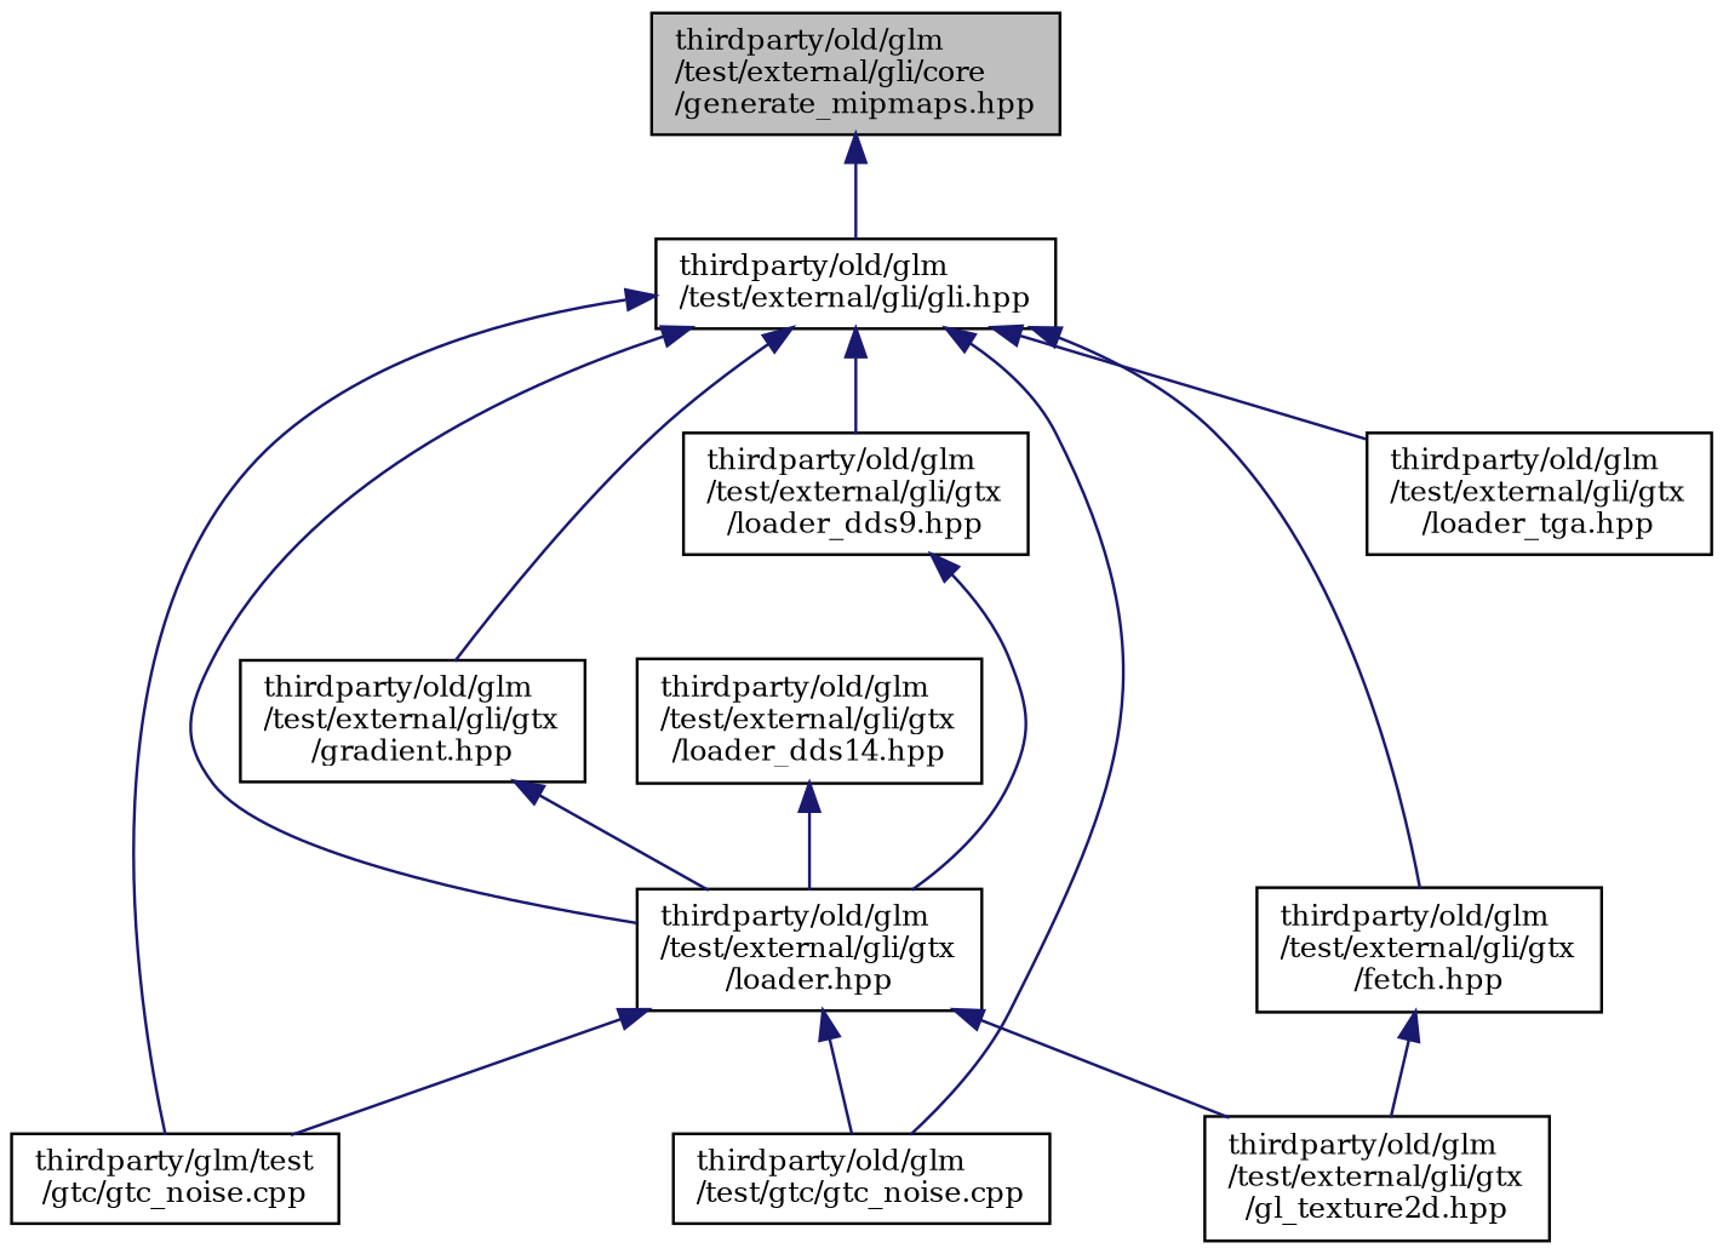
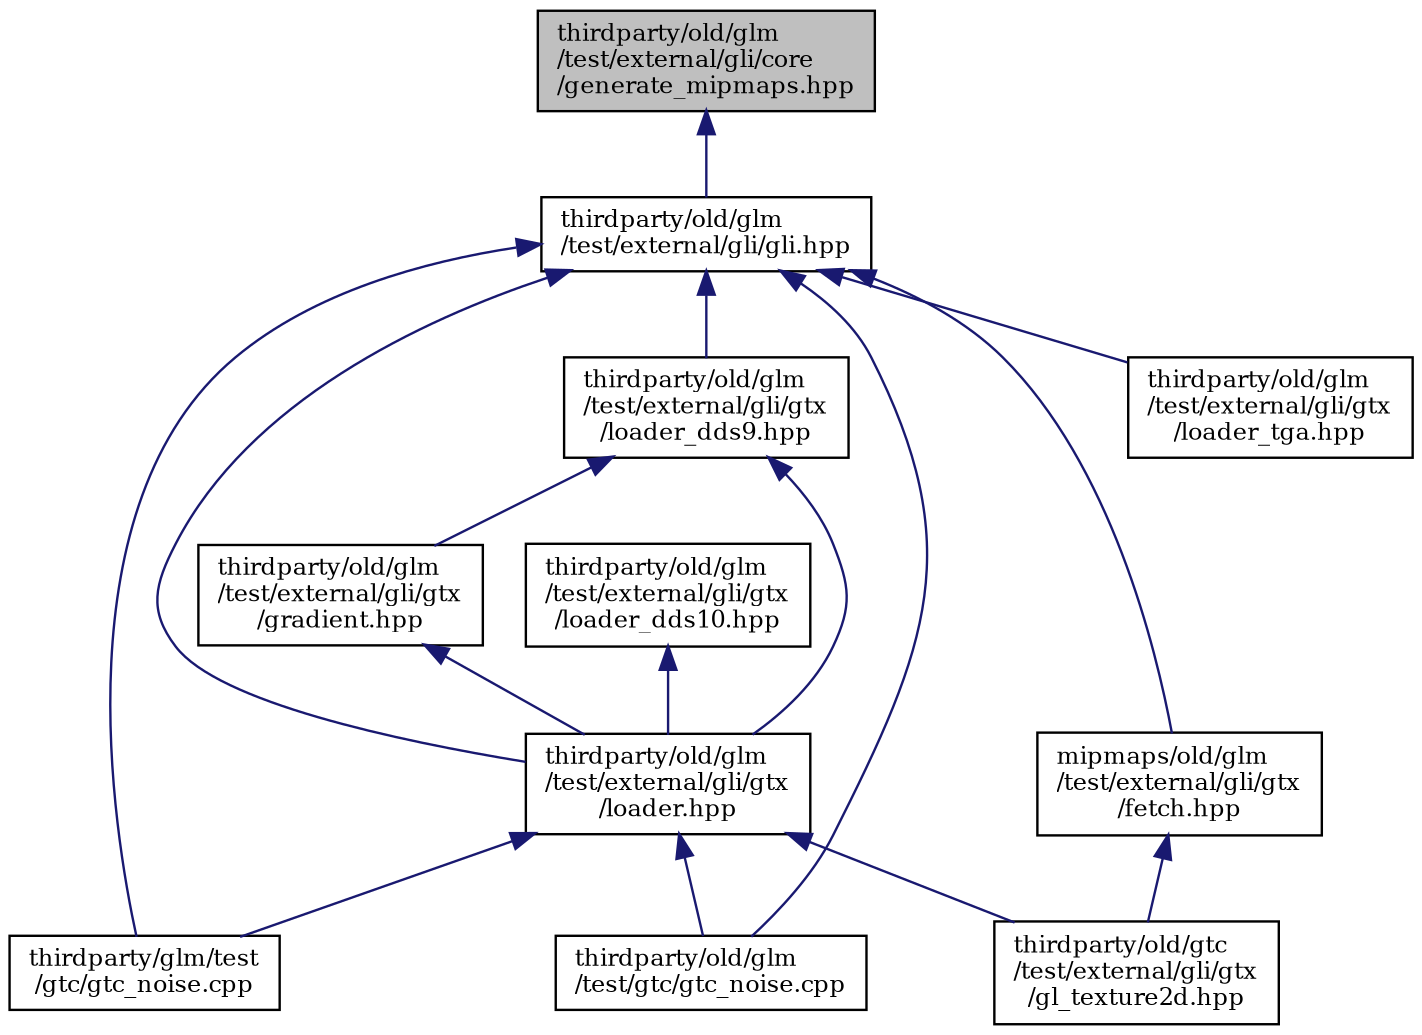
  digraph {
    fontname="DejaVu Serif"
    node [color=black fillcolor=white fontname="DejaVu Serif" fontsize=10 shape=record style=filled]
    edge [color=midnightblue dir=back fontname="DejaVu Serif" fontsize=10 labelfontname=Helvetica labelfontsize=10 style=solid]
    n1 [fillcolor=grey75 fontcolor=black height=0.2 label="thirdparty/old/glm\l/test/external/gli/core\l/generate_mipmaps.hpp" width=0.4]
    n2 [height=0.2 label="thirdparty/old/glm\l/test/external/gli/gli.hpp" width=0.4]
    n3 [height=0.2 label="thirdparty/glm/test\l/gtc/gtc_noise.cpp" width=0.4]
-   n4 [height=0.2 label="thirdparty/old/glm\l/test/external/gli/gtx\l/fetch.hpp" width=0.4]
+   n4 [height=0.2 label="mipmaps/old/glm\l/test/external/gli/gtx\l/fetch.hpp" width=0.4]
    n5 [height=0.2 label="thirdparty/old/glm\l/test/external/gli/gtx\l/loader.hpp" width=0.4]
    n6 [height=0.2 label="thirdparty/old/glm\l/test/gtc/gtc_noise.cpp" width=0.4]
    n7 [height=0.2 label="thirdparty/old/glm\l/test/external/gli/gtx\l/loader_dds9.hpp" width=0.4]
    n8 [height=0.2 label="thirdparty/old/glm\l/test/external/gli/gtx\l/loader_tga.hpp" width=0.4]
    n9 [height=0.2 label="thirdparty/old/glm\l/test/external/gli/gtx\l/gradient.hpp" width=0.4]
-   n10 [height=0.2 label="thirdparty/old/glm\l/test/external/gli/gtx\l/gl_texture2d.hpp" width=0.4]
-   n11 [height=0.2 label="thirdparty/old/glm\l/test/external/gli/gtx\l/loader_dds14.hpp" width=0.4]
+   n10 [height=0.2 label="thirdparty/old/gtc\l/test/external/gli/gtx\l/gl_texture2d.hpp" width=0.4]
+   n11 [height=0.2 label="thirdparty/old/glm\l/test/external/gli/gtx\l/loader_dds10.hpp" width=0.4]
    n1 -> n2
    n2 -> n3
    n2 -> n4
    n2 -> n5
    n2 -> n6
    n2 -> n7
    n2 -> n8
-   n2 -> n9
+   n7 -> n9
    n4 -> n10
    n5 -> n3
    n5 -> n6
    n5 -> n10
    n7 -> n5
    n9 -> n5
    n11 -> n5
  }
